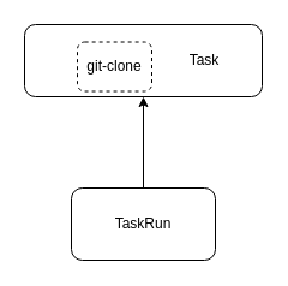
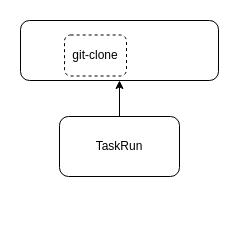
  <mxCell id="0" />
  <mxCell id="1" parent="0" />
  <mxCell id="2" value="" style="rounded=1;whiteSpace=wrap;html=1;fillColor=none;" vertex="1" parent="1"><mxGeometry x="20" y="20" width="198" height="60" as="geometry" /></mxCell>
- <mxCell id="3" value="Task" style="text;html=1;align=center;verticalAlign=middle;whiteSpace=wrap;rounded=0;" vertex="1" parent="1"><mxGeometry x="140" y="35" width="60" height="30" as="geometry" /></mxCell>
  <mxCell id="4" value="git-clone" style="rounded=1;whiteSpace=wrap;html=1;dashed=1;fillColor=none;" vertex="1" parent="1"><mxGeometry x="64" y="34.5" width="62" height="41" as="geometry" /></mxCell>
  <mxCell id="5" style="edgeStyle=orthogonalEdgeStyle;rounded=0;orthogonalLoop=1;jettySize=auto;html=1;" edge="1" parent="1" source="6" target="2"><mxGeometry relative="1" as="geometry" /></mxCell>
- <mxCell id="6" value="TaskRun" style="rounded=1;whiteSpace=wrap;html=1;fillColor=none;" vertex="1" parent="1"><mxGeometry x="59" y="156" width="120" height="60" as="geometry" /></mxCell>
+ <mxCell id="6" value="TaskRun" style="rounded=1;whiteSpace=wrap;html=1;fillColor=none;" vertex="1" parent="1"><mxGeometry x="59" y="116" width="120" height="60" as="geometry" /></mxCell>
